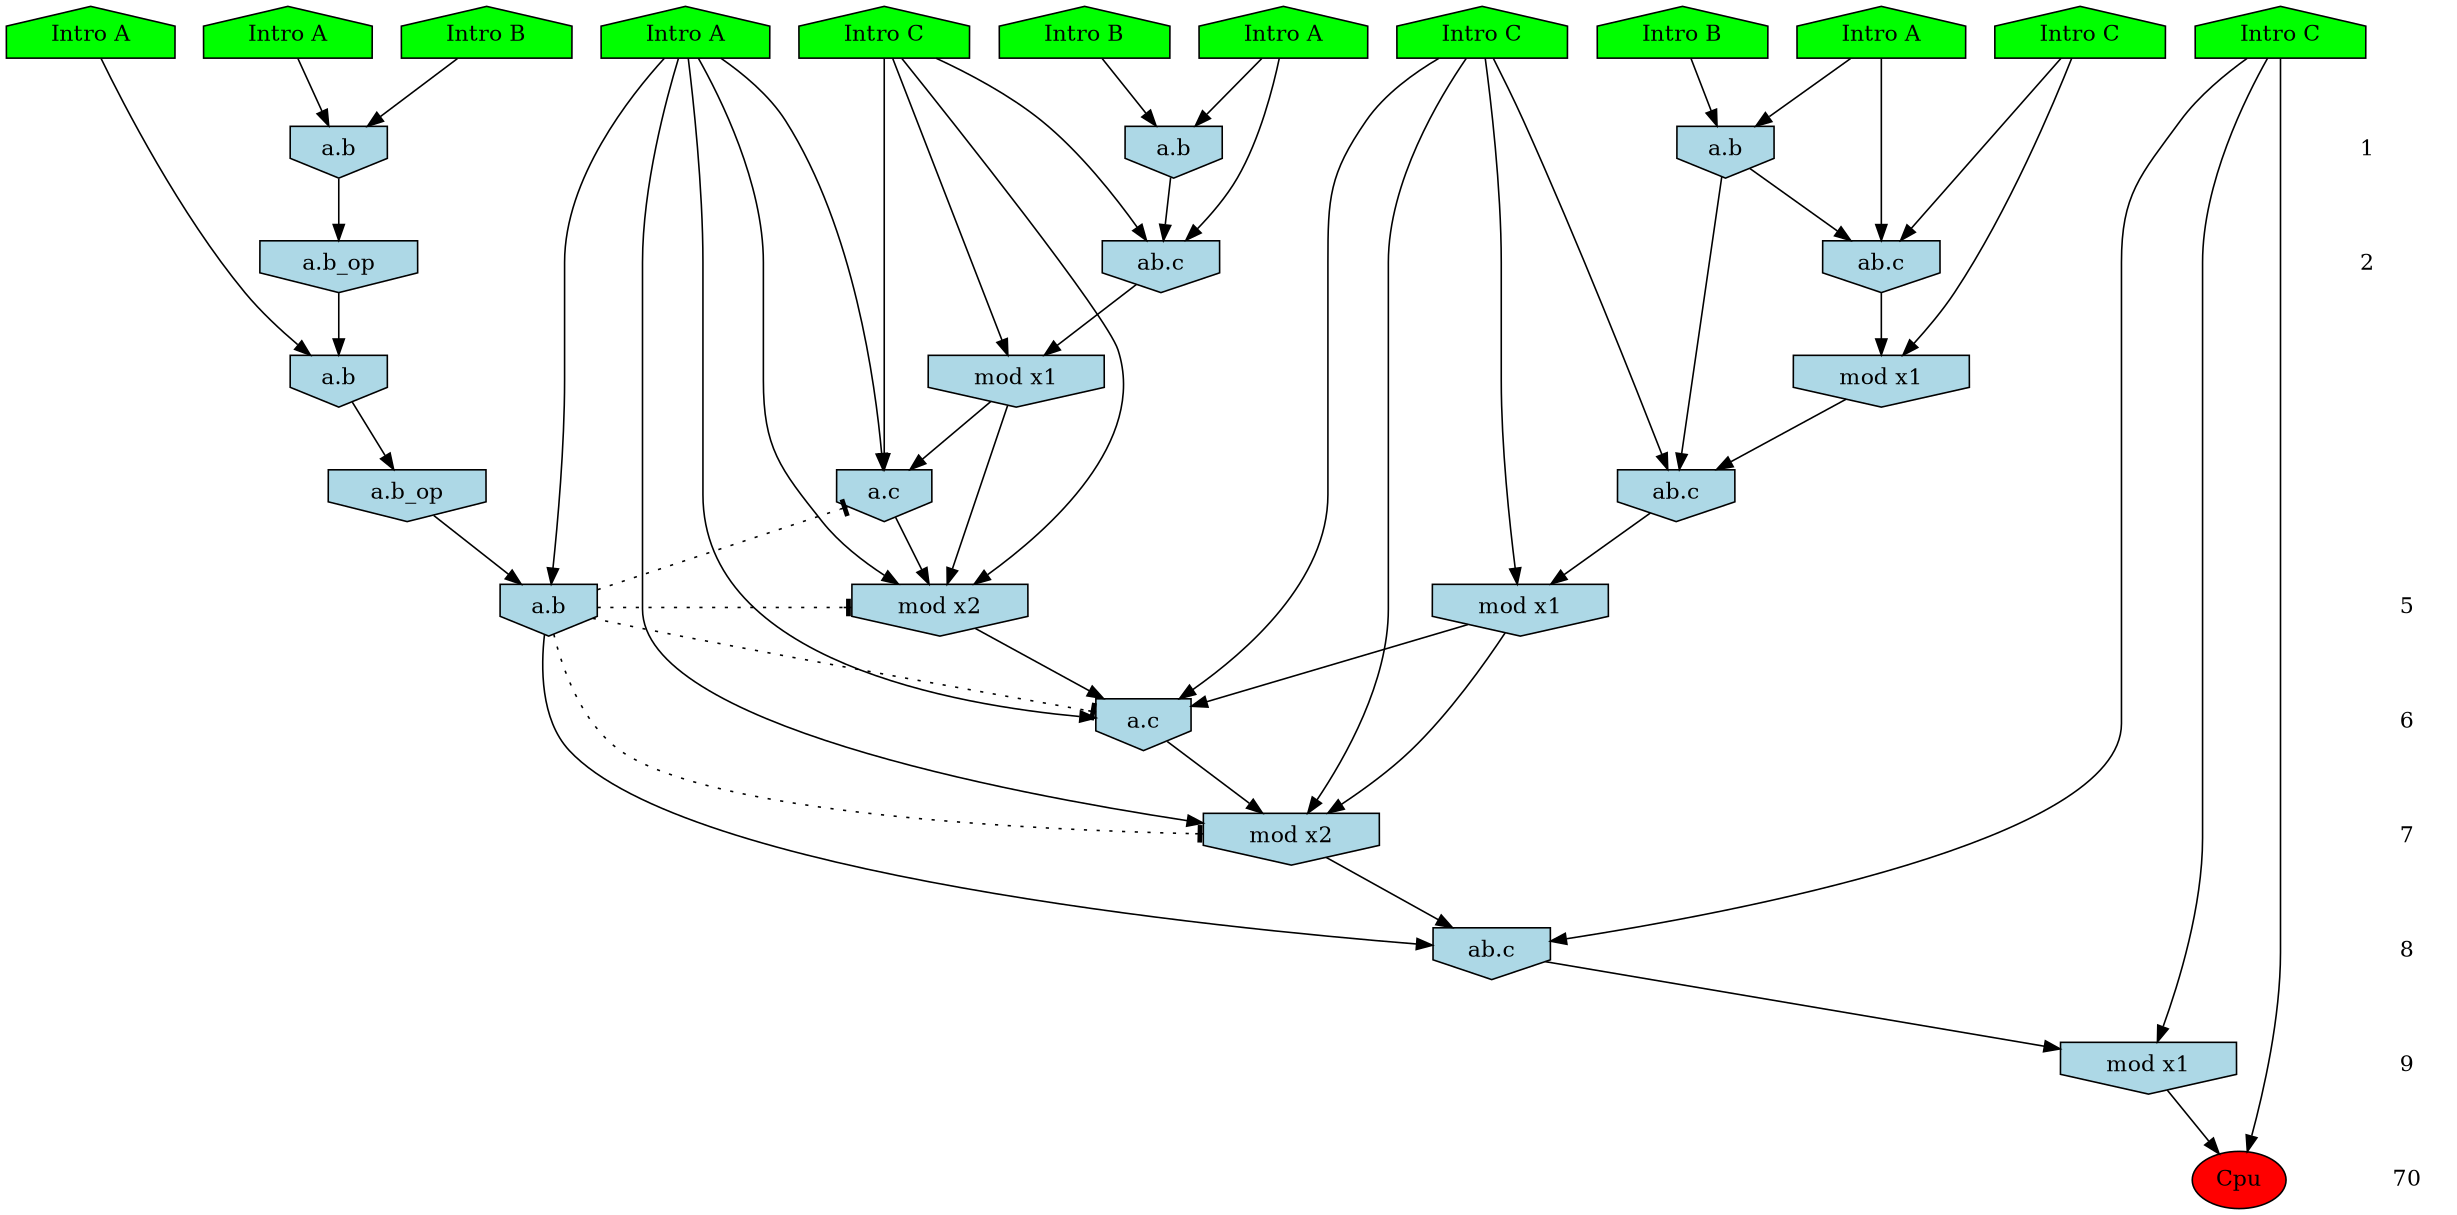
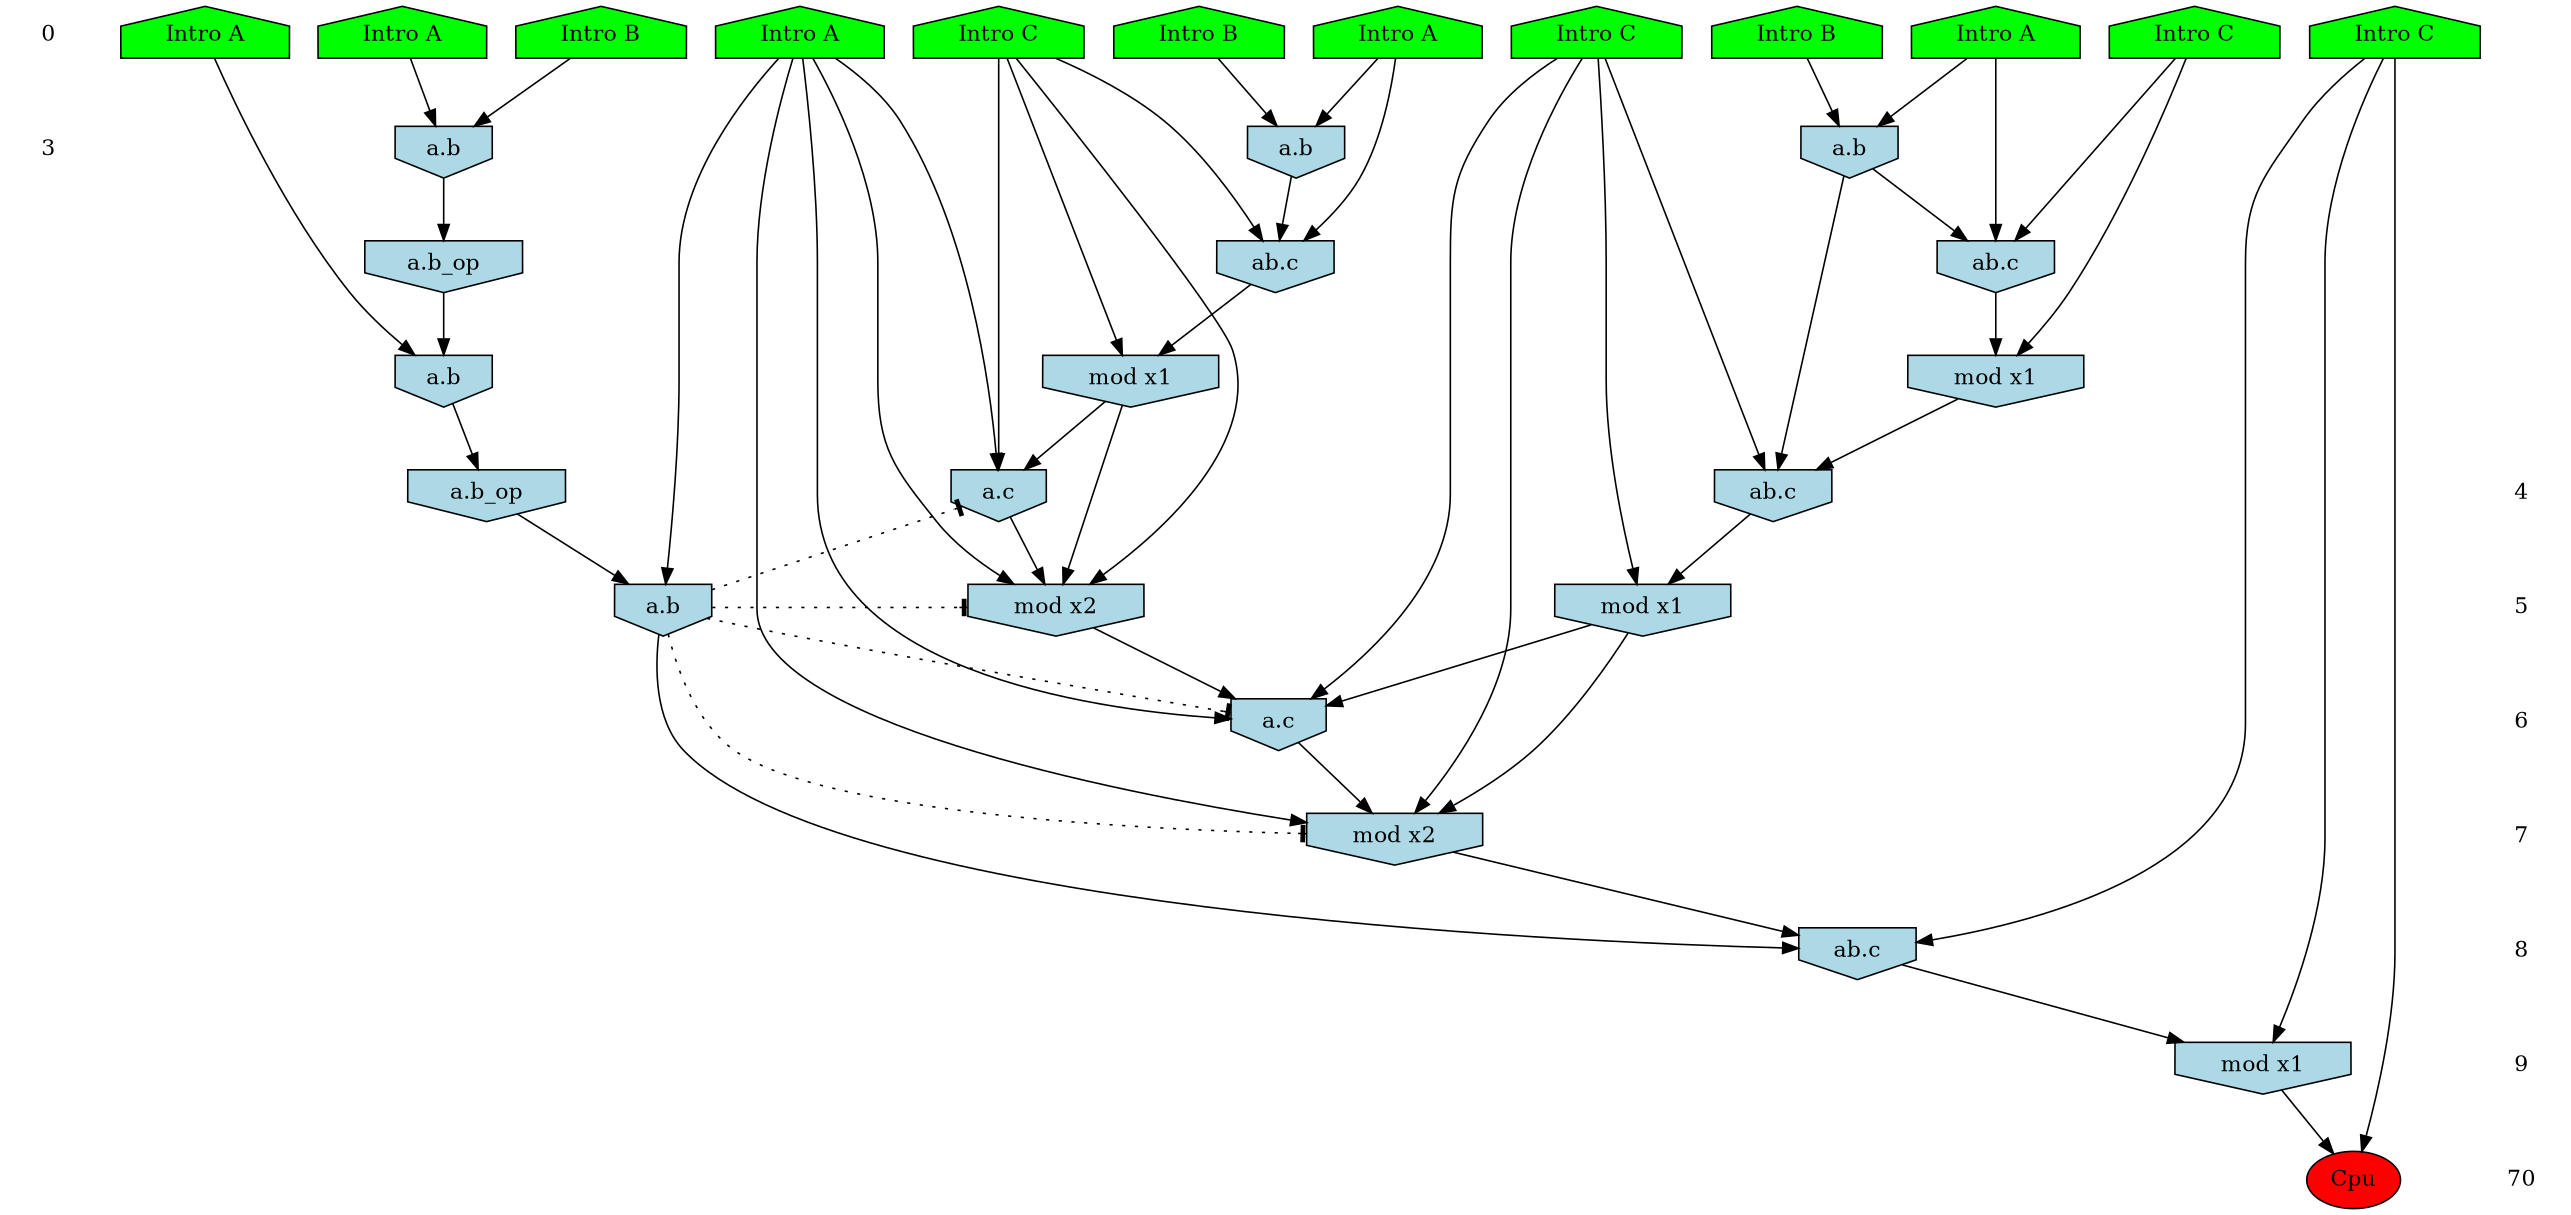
  digraph {
    ranksep=.5
    node [shape=invhouse fillcolor=lightblue style=filled]
+   0 [shape=plaintext fillcolor="" style=""]
    n2 [fillcolor=green label="Intro A" shape=house]
    n3 [fillcolor=green label="Intro B" shape=house]
    n4 [fillcolor=green label="Intro A" shape=house]
    n5 [fillcolor=green label="Intro A" shape=house]
    n6 [fillcolor=green label="Intro A" shape=house]
    n7 [fillcolor=green label="Intro A" shape=house]
    n8 [fillcolor=green label="Intro B" shape=house]
    n9 [fillcolor=green label="Intro B" shape=house]
    n10 [fillcolor=green label="Intro C" shape=house]
    n11 [fillcolor=green label="Intro C" shape=house]
    n12 [fillcolor=green label="Intro C" shape=house]
    n13 [fillcolor=green label="Intro C" shape=house]
-   1 [shape=plaintext fillcolor="" style=""]
+   1 [shape=plaintext label=3 fillcolor="" style=""]
    n15 [label="a.b"]
    n16 [label="a.b"]
    n17 [label="a.b"]
-   2 [shape=plaintext fillcolor="" style=""]
    n19 [label="ab.c"]
    n20 [label="ab.c"]
    n21 [label="a.b_op"]
    n22 [label="mod x1"]
    n23 [label="mod x1"]
    n24 [label="a.b"]
+   4 [shape=plaintext fillcolor="" style=""]
    n26 [label="ab.c"]
    n27 [label="a.c"]
    n28 [label="a.b_op"]
    5 [shape=plaintext fillcolor="" style=""]
    n30 [label="mod x1"]
    n31 [label="mod x2"]
    n32 [label="a.b"]
    6 [shape=plaintext fillcolor="" style=""]
    n34 [label="a.c"]
    7 [shape=plaintext fillcolor="" style=""]
    n36 [label="mod x2"]
    8 [shape=plaintext fillcolor="" style=""]
    n38 [label="ab.c"]
    9 [shape=plaintext fillcolor="" style=""]
    n40 [label="mod x1"]
    n41 [label=70 shape=plaintext fillcolor="" style=""]
    n42 [fillcolor=red label=Cpu shape=""]
    subgraph sub_1 {
      rank=same
+     0
      n2
      n3
      n4
      n5
      n6
      n7
      n8
      n9
      n10
      n11
      n12
      n13
    }
    subgraph sub_2 {
      rank=same
      1
      n15
      n16
      n17
    }
    subgraph sub_3 {
      rank=same
-     2
      n19
      n20
      n21
    }
    subgraph sub_4 {
      rank=same
      n22
      n23
      n24
    }
    subgraph sub_5 {
      rank=same
+     4
      n26
      n27
      n28
    }
    subgraph sub_6 {
      rank=same
      5
      n30
      n31
      n32
    }
    subgraph sub_7 {
      rank=same
      6
      n34
    }
    subgraph sub_8 {
      rank=same
      7
      n36
    }
    subgraph sub_9 {
      rank=same
      8
      n38
    }
    subgraph sub_10 {
      rank=same
      9
      n40
    }
    subgraph sub_11 {
      rank=same
      n41
      n42
    }
+   0 -> 1 [style=invis]
    n2 -> n24
    n3 -> n16
    n4 -> n17
    n5 -> n27
    n5 -> n31
    n5 -> n32
    n5 -> n34
    n5 -> n36
    n6 -> n16
    n6 -> n20
    n7 -> n15
    n7 -> n19
    n8 -> n15
    n9 -> n17
    n10 -> n20
    n10 -> n23
    n11 -> n26
    n11 -> n30
    n11 -> n34
    n11 -> n36
    n12 -> n19
    n12 -> n22
    n12 -> n27
    n12 -> n31
    n13 -> n38
    n13 -> n40
    n13 -> n42
-   1 -> 2 [style=invis]
    n15 -> n19
    n16 -> n20
    n16 -> n26
    n17 -> n21
    n19 -> n22
    n20 -> n23
    n21 -> n24
    n22 -> n27
    n22 -> n31
    n23 -> n26
    n24 -> n28
+   4 -> 5 [style=invis]
    n26 -> n30
    n27 -> n31
    n28 -> n32
    5 -> 6 [style=invis]
    n30 -> n34
    n30 -> n36
    n31 -> n34
    n32 -> n27 [arrowhead=tee style=dotted]
    n32 -> n31 [arrowhead=tee style=dotted]
    n32 -> n34 [arrowhead=tee style=dotted]
    n32 -> n36 [arrowhead=tee style=dotted]
    n32 -> n38
    6 -> 7 [style=invis]
    n34 -> n36
    7 -> 8 [style=invis]
    n36 -> n38
    8 -> 9 [style=invis]
    n38 -> n40
    9 -> n41 [style=invis]
    n40 -> n42
  }
